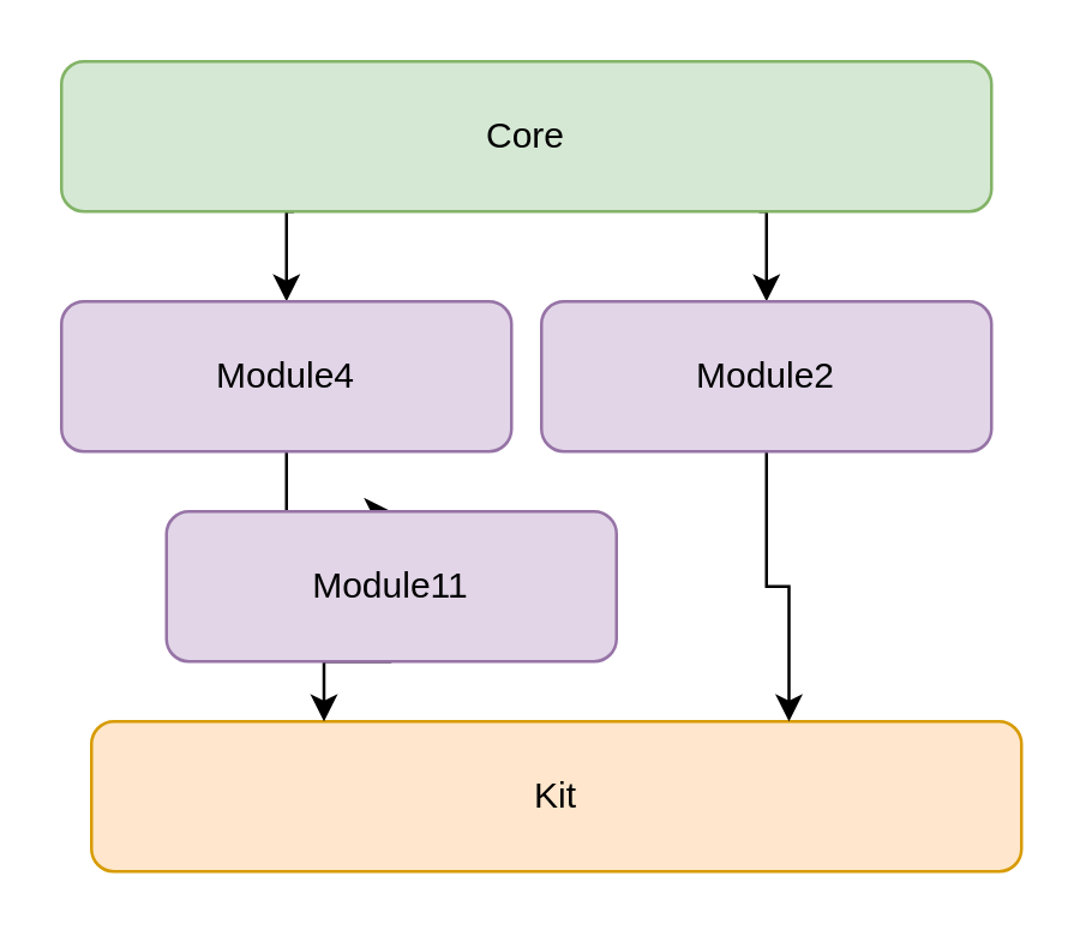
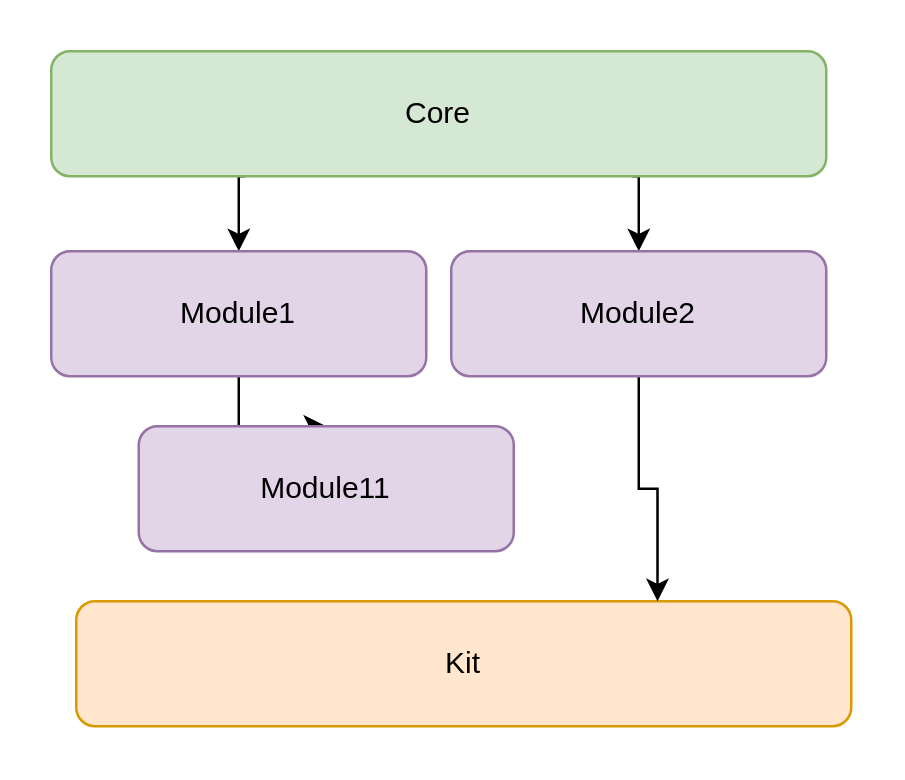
  <mxCell id="0" />
  <mxCell id="1" parent="0" />
  <mxCell id="2" style="edgeStyle=orthogonalEdgeStyle;rounded=0;orthogonalLoop=1;jettySize=auto;html=1;exitX=0.75;exitY=1;exitDx=0;exitDy=0;entryX=0.5;entryY=0;entryDx=0;entryDy=0;" parent="1" source="4" target="9" edge="1"><mxGeometry relative="1" as="geometry" /></mxCell>
  <mxCell id="3" style="edgeStyle=orthogonalEdgeStyle;rounded=0;orthogonalLoop=1;jettySize=auto;html=1;exitX=0.25;exitY=1;exitDx=0;exitDy=0;entryX=0.5;entryY=0;entryDx=0;entryDy=0;" parent="1" source="4" target="7" edge="1"><mxGeometry relative="1" as="geometry" /></mxCell>
  <mxCell id="4" value="Core" style="rounded=1;whiteSpace=wrap;html=1;fillColor=#d5e8d4;strokeColor=#82b366;" parent="1" vertex="1"><mxGeometry x="20" y="20" width="310" height="50" as="geometry" /></mxCell>
  <mxCell id="5" value="Kit" style="rounded=1;whiteSpace=wrap;html=1;fillColor=#ffe6cc;strokeColor=#d79b00;" parent="1" vertex="1"><mxGeometry x="30" y="240" width="310" height="50" as="geometry" /></mxCell>
  <mxCell id="6" style="edgeStyle=orthogonalEdgeStyle;rounded=0;orthogonalLoop=1;jettySize=auto;html=1;exitX=0.5;exitY=1;exitDx=0;exitDy=0;entryX=0.5;entryY=0;entryDx=0;entryDy=0;" edge="1" parent="1" source="7" target="11"><mxGeometry relative="1" as="geometry" /></mxCell>
- <mxCell id="7" value="Module4" style="rounded=1;whiteSpace=wrap;html=1;fillColor=#e1d5e7;strokeColor=#9673a6;" parent="1" vertex="1"><mxGeometry x="20" y="100" width="150" height="50" as="geometry" /></mxCell>
+ <mxCell id="7" value="Module1" style="rounded=1;whiteSpace=wrap;html=1;fillColor=#e1d5e7;strokeColor=#9673a6;" parent="1" vertex="1"><mxGeometry x="20" y="100" width="150" height="50" as="geometry" /></mxCell>
  <mxCell id="8" style="edgeStyle=orthogonalEdgeStyle;rounded=0;orthogonalLoop=1;jettySize=auto;html=1;exitX=0.5;exitY=1;exitDx=0;exitDy=0;entryX=0.75;entryY=0;entryDx=0;entryDy=0;" parent="1" source="9" target="5" edge="1"><mxGeometry relative="1" as="geometry" /></mxCell>
  <mxCell id="9" value="Module2" style="rounded=1;whiteSpace=wrap;html=1;fillColor=#e1d5e7;strokeColor=#9673a6;" parent="1" vertex="1"><mxGeometry x="180" y="100" width="150" height="50" as="geometry" /></mxCell>
- <mxCell id="10" style="edgeStyle=orthogonalEdgeStyle;rounded=0;orthogonalLoop=1;jettySize=auto;html=1;exitX=0.5;exitY=1;exitDx=0;exitDy=0;entryX=0.25;entryY=0;entryDx=0;entryDy=0;" edge="1" parent="1" source="11" target="5"><mxGeometry relative="1" as="geometry" /></mxCell>
  <mxCell id="11" value="Module11" style="rounded=1;whiteSpace=wrap;html=1;fillColor=#e1d5e7;strokeColor=#9673a6;" vertex="1" parent="1"><mxGeometry x="55" y="170" width="150" height="50" as="geometry" /></mxCell>
